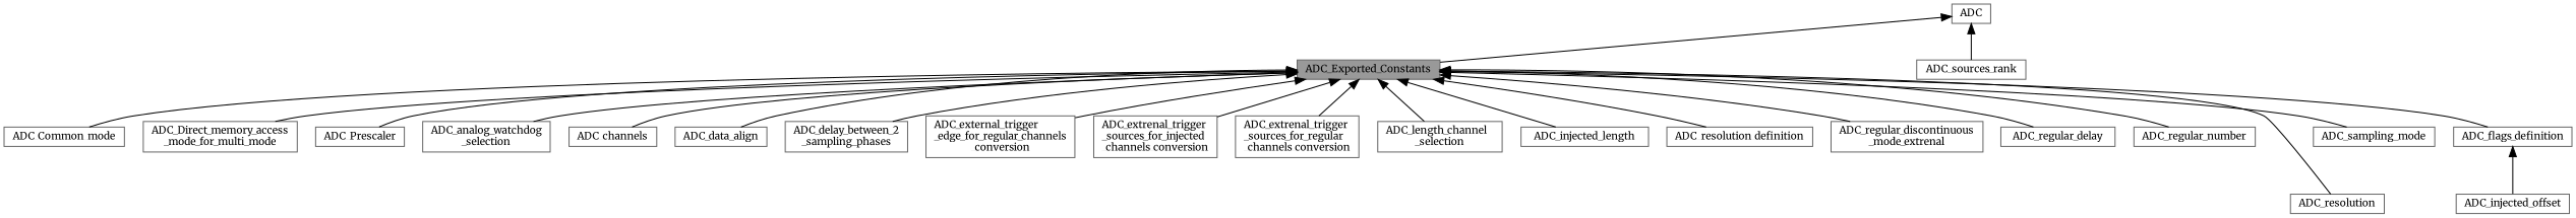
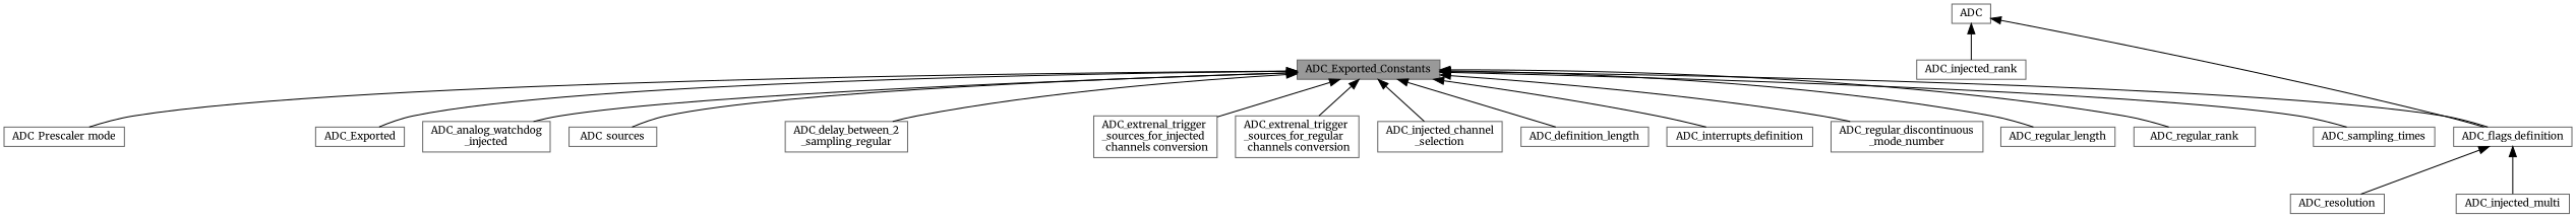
  digraph {
    fontname=Merriweather
    rankdir=TB
    node [color=grey40 fillcolor=white fontname=Merriweather fontsize=10 shape=box style=filled]
    edge [dir=back fontname=Merriweather fontsize=10 labelfontname=Helvetica labelfontsize=10 shape=plaintext style=solid]
    n1 [height=0.2 label=ADC width=0.4]
    n2 [color=gray40 fillcolor=grey60 fontcolor=black height=0.2 label=ADC_Exported_Constants width=0.4]
-   n3 [height=0.2 label=ADC_sources_rank width=0.4]
-   n4 [height=0.2 label=ADC_Common_mode width=0.4]
-   n5 [height=0.2 label="ADC_Direct_memory_access\l_mode_for_multi_mode" width=0.4]
-   n6 [height=0.2 label=ADC_Prescaler width=0.4]
-   n7 [height=0.2 label="ADC_analog_watchdog\l_selection" width=0.4]
-   n8 [height=0.2 label=ADC_channels width=0.4]
-   n9 [height=0.2 label=ADC_data_align width=0.4]
-   n10 [height=0.2 label="ADC_delay_between_2\l_sampling_phases" width=0.4]
-   n11 [height=0.2 label="ADC_external_trigger\l_edge_for_regular_channels\l_conversion" width=0.4]
+   n3 [height=0.2 label=ADC_injected_rank width=0.4]
+   n4 [height=0.2 label=ADC_Prescaler_mode width=0.4]
+   n6 [height=0.2 label=ADC_Exported width=0.4]
+   n7 [height=0.2 label="ADC_analog_watchdog\l_injected" width=0.4]
+   n8 [height=0.2 label=ADC_sources width=0.4]
+   n10 [height=0.2 label="ADC_delay_between_2\l_sampling_regular" width=0.4]
    n12 [height=0.2 label="ADC_extrenal_trigger\l_sources_for_injected\l_channels_conversion" width=0.4]
    n13 [height=0.2 label="ADC_extrenal_trigger\l_sources_for_regular\l_channels_conversion" width=0.4]
    n14 [height=0.2 label=ADC_flags_definition width=0.4]
-   n15 [height=0.2 label="ADC_length_channel\l_selection" width=0.4]
-   n16 [height=0.2 label=ADC_injected_length width=0.4]
-   n17 [height=0.2 label=ADC_resolution_definition width=0.4]
-   n18 [height=0.2 label="ADC_regular_discontinuous\l_mode_extrenal" width=0.4]
-   n19 [height=0.2 label=ADC_regular_delay width=0.4]
-   n20 [height=0.2 label=ADC_regular_number width=0.4]
+   n15 [height=0.2 label="ADC_injected_channel\l_selection" width=0.4]
+   n16 [height=0.2 label=ADC_definition_length width=0.4]
+   n17 [height=0.2 label=ADC_interrupts_definition width=0.4]
+   n18 [height=0.2 label="ADC_regular_discontinuous\l_mode_number" width=0.4]
+   n19 [height=0.2 label=ADC_regular_length width=0.4]
+   n20 [height=0.2 label=ADC_regular_rank width=0.4]
    n21 [height=0.2 label=ADC_resolution width=0.4]
-   n22 [height=0.2 label=ADC_sampling_mode width=0.4]
-   n23 [height=0.2 label=ADC_injected_offset width=0.4]
-   n1 -> n2
+   n22 [height=0.2 label=ADC_sampling_times width=0.4]
+   n23 [height=0.2 label=ADC_injected_multi width=0.4]
+   n1 -> n14
    n1 -> n3
    n2 -> n4
-   n2 -> n5
    n2 -> n6
    n2 -> n7
    n2 -> n8
-   n2 -> n9
    n2 -> n10
-   n2 -> n11
    n2 -> n12
    n2 -> n13
    n2 -> n14
    n2 -> n15
    n2 -> n16
    n2 -> n17
    n2 -> n18
    n2 -> n19
    n2 -> n20
-   n2 -> n21
+   n14 -> n21
    n2 -> n22
    n14 -> n23
  }
